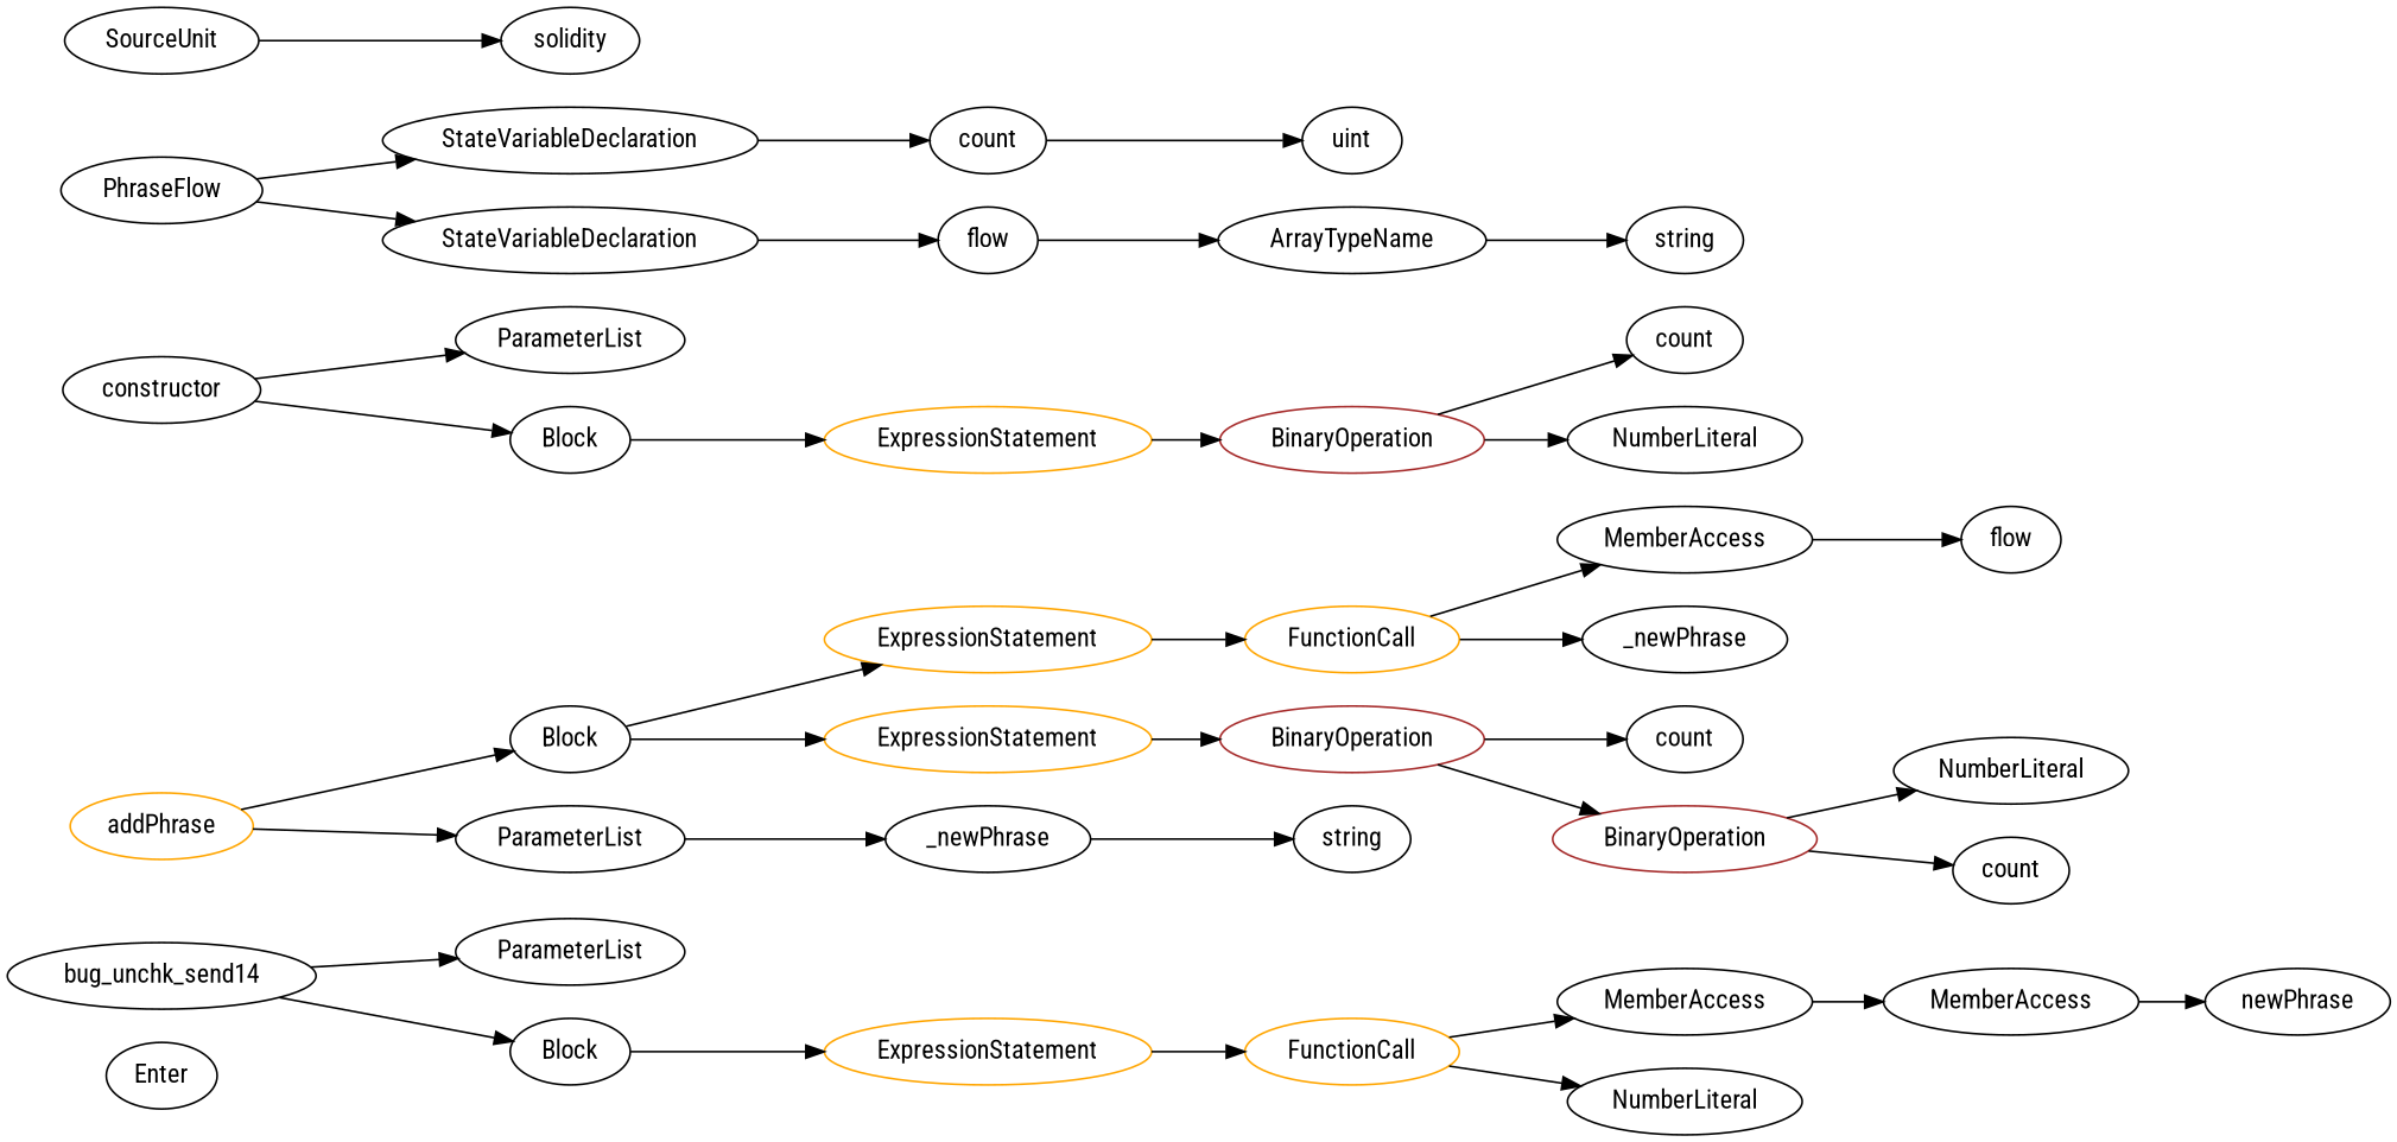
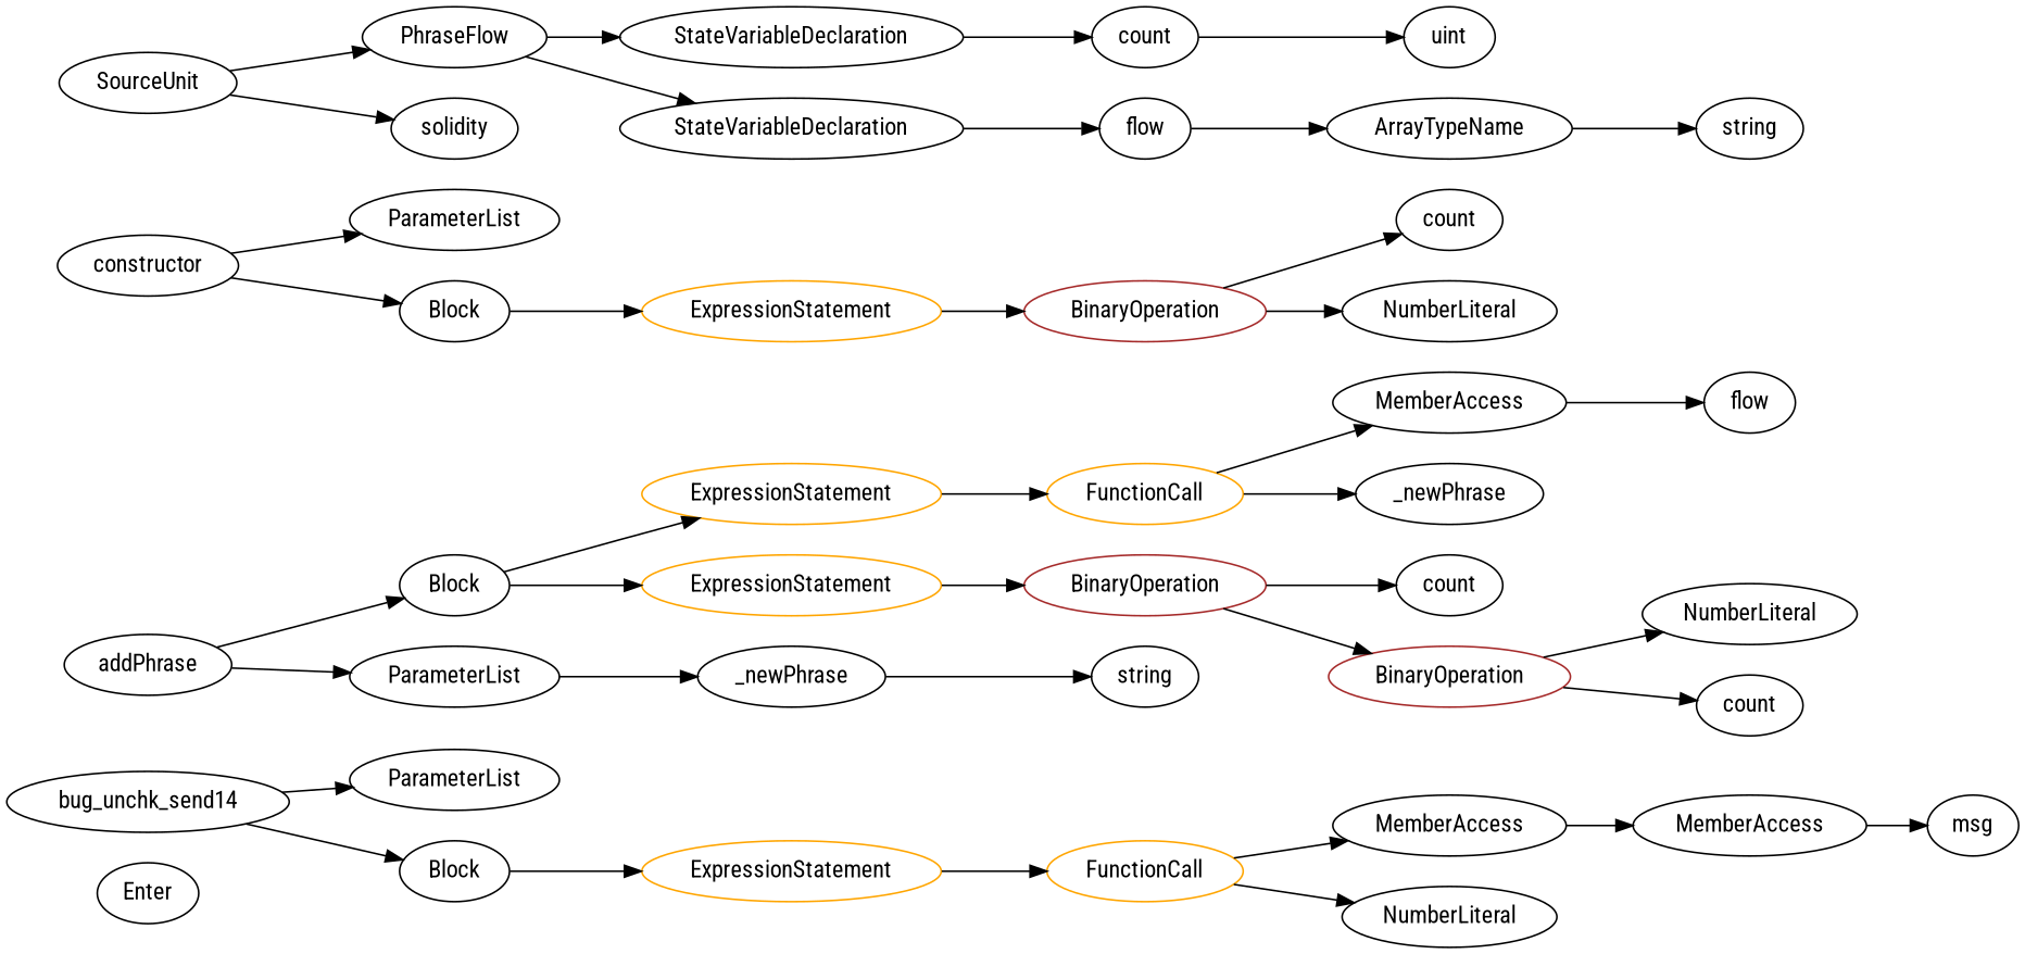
  strict digraph {
    fontname="Roboto Condensed"
    rankdir=LR
    node [fontname="Roboto Condensed" color=black]
    edge [fontname="Roboto Condensed"]
    Enter [height=0.5 width=0.83628 color=""]
    n2 [height=0.5 label=MemberAccess width=1.9174]
    n3 [height=0.5 label=MemberAccess width=1.9174]
-   n4 [height=0.5 label=newPhrase width=0.75]
+   n4 [height=0.5 label=msg width=0.75]
    n5 [height=0.5 label=NumberLiteral width=1.765]
    n6 [height=0.5 label=flow width=0.75311]
    n7 [height=0.5 label=ParameterList width=1.7095]
    n8 [height=0.5 label=string width=0.864]
    n9 [height=0.5 label=SourceUnit width=1.46]
    n10 [height=0.5 label=PhraseFlow width=1.5155]
    n11 [height=0.5 label=solidity width=1.0442]
    n12 [height=0.5 label=StateVariableDeclaration width=2.8184]
    n13 [height=0.5 label=StateVariableDeclaration width=2.8184]
    n14 [height=0.5 label=constructor width=1.4877]
    n15 [height=0.5 label=Block width=0.90558]
    n16 [height=0.5 label=count width=0.87786]
-   n17 [color=orange height=0.5 label=addPhrase width=1.3769]
+   n17 [height=0.5 label=addPhrase width=1.3769]
    n18 [height=0.5 label=Block width=0.90558]
    n19 [height=0.5 label=ParameterList width=1.7095]
    n20 [height=0.5 label=bug_unchk_send14 width=2.3194]
    n21 [height=0.5 label=ParameterList width=1.7095]
    n22 [height=0.5 label=Block width=0.90558]
    n23 [height=0.5 label=flow width=0.75311]
    n24 [height=0.5 label=NumberLiteral width=1.765]
    n25 [color=orange height=0.5 label=FunctionCall width=1.6125]
    n26 [height=0.5 label=MemberAccess width=1.9174]
    n27 [height=0.5 label=_newPhrase width=1.5432]
    n28 [height=0.5 label=_newPhrase width=1.5432]
    n29 [height=0.5 label=string width=0.864]
    n30 [height=0.5 label=ArrayTypeName width=2.0145]
    n31 [color=orange height=0.5 label=ExpressionStatement width=2.458]
    n32 [height=0.5 label=uint width=0.75]
    n33 [color=orange height=0.5 label=ExpressionStatement width=2.458]
    n34 [color=orange height=0.5 label=ExpressionStatement width=2.458]
    n35 [color=orange height=0.5 label=ExpressionStatement width=2.458]
    n36 [color=brown height=0.5 label=BinaryOperation width=1.9867]
    n37 [height=0.5 label=count width=0.87786]
    n38 [color=brown height=0.5 label=BinaryOperation width=1.9867]
    n39 [height=0.5 label=count width=0.87786]
    n40 [color=orange height=0.5 label=FunctionCall width=1.6125]
    n41 [color=brown height=0.5 label=BinaryOperation width=1.9867]
    n42 [height=0.5 label=count width=0.87786]
    n43 [height=0.5 label=NumberLiteral width=1.765]
    n2 -> n3
    n3 -> n4
+   n9 -> n10
    n9 -> n11
    n10 -> n12
    n10 -> n13
    n12 -> n16
    n13 -> n23
    n14 -> n7
    n14 -> n15
    n15 -> n31
    n16 -> n32
    n17 -> n18
    n17 -> n19
    n18 -> n33
    n18 -> n34
    n19 -> n28
    n20 -> n21
    n20 -> n22
    n22 -> n35
    n23 -> n30
    n25 -> n26
    n25 -> n27
    n26 -> n6
    n28 -> n29
    n30 -> n8
    n31 -> n41
    n33 -> n25
    n34 -> n36
    n35 -> n40
    n36 -> n37
    n36 -> n38
    n38 -> n24
    n38 -> n39
    n40 -> n2
    n40 -> n5
    n41 -> n42
    n41 -> n43
  }
